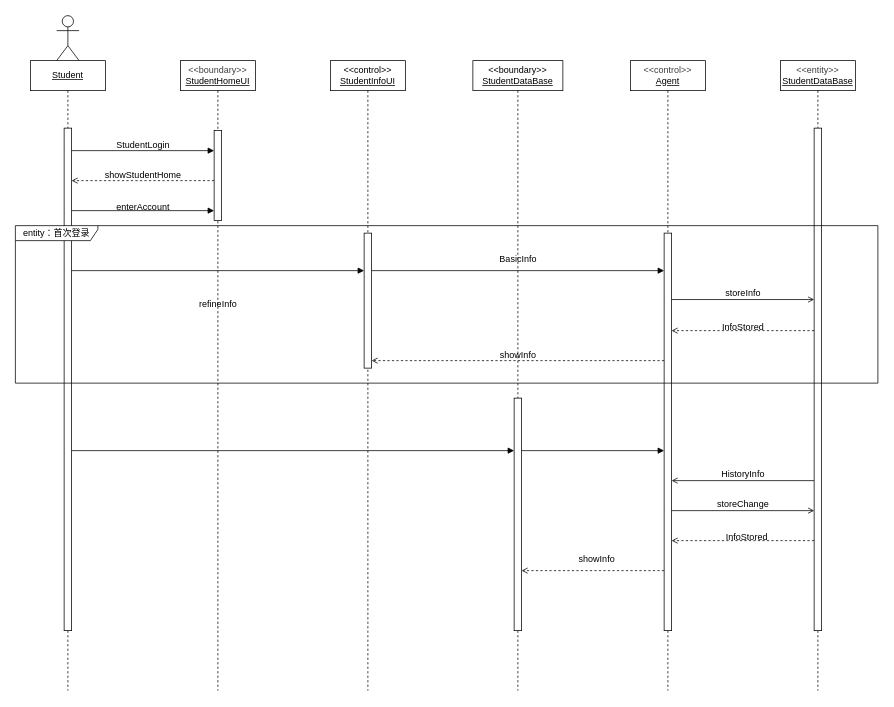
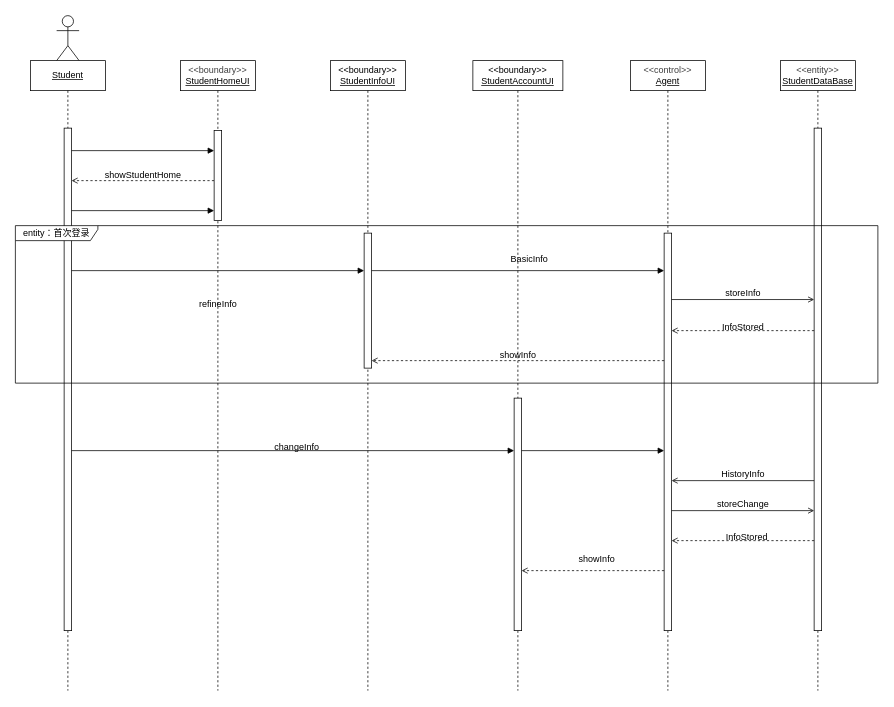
  <mxCell id="0" />
  <mxCell id="1" parent="0" />
  <mxCell id="2" value="Actor" style="shape=umlActor;verticalLabelPosition=bottom;verticalAlign=top;html=1;" parent="1" vertex="1"><mxGeometry x="75" y="20" width="30" height="60" as="geometry" /></mxCell>
  <mxCell id="3" value="&lt;u&gt;Student&lt;/u&gt;" style="shape=umlLifeline;perimeter=lifelinePerimeter;whiteSpace=wrap;html=1;container=1;dropTarget=0;collapsible=0;recursiveResize=0;outlineConnect=0;portConstraint=eastwest;newEdgeStyle={&quot;edgeStyle&quot;:&quot;elbowEdgeStyle&quot;,&quot;elbow&quot;:&quot;vertical&quot;,&quot;curved&quot;:0,&quot;rounded&quot;:0};" parent="1" vertex="1"><mxGeometry x="40" y="80" width="100" height="840" as="geometry" /></mxCell>
  <mxCell id="4" value="" style="html=1;points=[[0,0,0,0,5],[0,1,0,0,-5],[1,0,0,0,5],[1,1,0,0,-5]];perimeter=orthogonalPerimeter;outlineConnect=0;targetShapes=umlLifeline;portConstraint=eastwest;newEdgeStyle={&quot;curved&quot;:0,&quot;rounded&quot;:0};" parent="3" vertex="1"><mxGeometry x="45" y="90" width="10" height="670" as="geometry" /></mxCell>
  <mxCell id="5" value="&lt;div&gt;&lt;span style=&quot;color: rgb(63, 63, 63);&quot;&gt;&amp;lt;&amp;lt;boundary&amp;gt;&amp;gt;&lt;/span&gt;&lt;/div&gt;&lt;u&gt;StudentHomeUI&lt;/u&gt;" style="shape=umlLifeline;perimeter=lifelinePerimeter;whiteSpace=wrap;html=1;container=1;dropTarget=0;collapsible=0;recursiveResize=0;outlineConnect=0;portConstraint=eastwest;newEdgeStyle={&quot;edgeStyle&quot;:&quot;elbowEdgeStyle&quot;,&quot;elbow&quot;:&quot;vertical&quot;,&quot;curved&quot;:0,&quot;rounded&quot;:0};" parent="1" vertex="1"><mxGeometry x="240" y="80" width="100" height="840" as="geometry" /></mxCell>
  <mxCell id="6" value="&lt;div&gt;&lt;span style=&quot;color: rgb(63, 63, 63);&quot;&gt;&amp;lt;&amp;lt;control&amp;gt;&amp;gt;&lt;/span&gt;&lt;/div&gt;&lt;u&gt;Agent&lt;/u&gt;" style="shape=umlLifeline;perimeter=lifelinePerimeter;whiteSpace=wrap;html=1;container=1;dropTarget=0;collapsible=0;recursiveResize=0;outlineConnect=0;portConstraint=eastwest;newEdgeStyle={&quot;edgeStyle&quot;:&quot;elbowEdgeStyle&quot;,&quot;elbow&quot;:&quot;vertical&quot;,&quot;curved&quot;:0,&quot;rounded&quot;:0};" parent="1" vertex="1"><mxGeometry x="840" y="80" width="100" height="840" as="geometry" /></mxCell>
  <mxCell id="7" value="&lt;div&gt;&lt;span style=&quot;color: rgb(63, 63, 63);&quot;&gt;&amp;lt;&amp;lt;entity&amp;gt;&amp;gt;&lt;/span&gt;&lt;/div&gt;&lt;u&gt;StudentDataBase&lt;/u&gt;" style="shape=umlLifeline;perimeter=lifelinePerimeter;whiteSpace=wrap;html=1;container=1;dropTarget=0;collapsible=0;recursiveResize=0;outlineConnect=0;portConstraint=eastwest;newEdgeStyle={&quot;edgeStyle&quot;:&quot;elbowEdgeStyle&quot;,&quot;elbow&quot;:&quot;vertical&quot;,&quot;curved&quot;:0,&quot;rounded&quot;:0};" parent="1" vertex="1"><mxGeometry x="1040" y="80" width="100" height="840" as="geometry" /></mxCell>
  <mxCell id="8" value="" style="html=1;points=[[0,0,0,0,5],[0,1,0,0,-5],[1,0,0,0,5],[1,1,0,0,-5]];perimeter=orthogonalPerimeter;outlineConnect=0;targetShapes=umlLifeline;portConstraint=eastwest;newEdgeStyle={&quot;curved&quot;:0,&quot;rounded&quot;:0};" parent="7" vertex="1"><mxGeometry x="45" y="90" width="10" height="670" as="geometry" /></mxCell>
  <mxCell id="9" value="" style="html=1;points=[[0,0,0,0,5],[0,1,0,0,-5],[1,0,0,0,5],[1,1,0,0,-5]];perimeter=orthogonalPerimeter;outlineConnect=0;targetShapes=umlLifeline;portConstraint=eastwest;newEdgeStyle={&quot;curved&quot;:0,&quot;rounded&quot;:0};" parent="1" vertex="1"><mxGeometry x="885" y="310" width="10" height="530" as="geometry" /></mxCell>
  <mxCell id="10" value="&lt;span style=&quot;color: rgb(0, 0, 0); font-size: 12px;&quot;&gt;storeChange&lt;/span&gt;" style="html=1;verticalAlign=bottom;labelBackgroundColor=none;endArrow=open;endFill=0;" parent="1" edge="1"><mxGeometry width="160" relative="1" as="geometry"><mxPoint x="895" y="680" as="sourcePoint" /><mxPoint x="1085" y="680" as="targetPoint" /><mxPoint as="offset" /></mxGeometry></mxCell>
  <mxCell id="11" value="InfoStored" style="text;html=1;align=center;verticalAlign=middle;resizable=0;points=[];autosize=1;strokeColor=none;fillColor=none;" parent="1" vertex="1"><mxGeometry x="955" y="700" width="80" height="30" as="geometry" /></mxCell>
  <mxCell id="12" value="showInfo" style="text;html=1;align=center;verticalAlign=middle;resizable=0;points=[];autosize=1;strokeColor=none;fillColor=none;" parent="1" vertex="1"><mxGeometry x="760" y="730" width="70" height="30" as="geometry" /></mxCell>
  <mxCell id="13" value="entity：首次登录" style="shape=umlFrame;whiteSpace=wrap;html=1;pointerEvents=0;recursiveResize=0;container=1;collapsible=0;width=110;height=20;" parent="1" vertex="1"><mxGeometry x="20" y="300" width="1150" height="210" as="geometry" /></mxCell>
  <mxCell id="14" value="InfoStored" style="text;html=1;align=center;verticalAlign=middle;resizable=0;points=[];autosize=1;strokeColor=none;fillColor=none;" parent="13" vertex="1"><mxGeometry x="930" y="120" width="80" height="30" as="geometry" /></mxCell>
  <mxCell id="15" value="" style="html=1;verticalAlign=bottom;labelBackgroundColor=none;endArrow=block;endFill=1;" parent="13" edge="1"><mxGeometry width="160" relative="1" as="geometry"><mxPoint x="75" y="60" as="sourcePoint" /><mxPoint x="465" y="60" as="targetPoint" /></mxGeometry></mxCell>
  <mxCell id="16" value="refineInfo" style="text;html=1;align=center;verticalAlign=middle;resizable=0;points=[];autosize=1;strokeColor=none;fillColor=none;" parent="13" vertex="1"><mxGeometry x="235" y="90" width="70" height="30" as="geometry" /></mxCell>
  <mxCell id="17" value="" style="html=1;verticalAlign=bottom;labelBackgroundColor=none;endArrow=block;endFill=1;" parent="13" target="9" edge="1"><mxGeometry width="160" relative="1" as="geometry"><mxPoint x="467.5" y="60" as="sourcePoint" /><mxPoint x="862.5" y="60" as="targetPoint" /></mxGeometry></mxCell>
  <mxCell id="18" value="&lt;span style=&quot;color: rgb(0, 0, 0); font-size: 12px;&quot;&gt;storeInfo&lt;/span&gt;" style="html=1;verticalAlign=bottom;labelBackgroundColor=none;endArrow=open;endFill=0;" parent="13" edge="1"><mxGeometry width="160" relative="1" as="geometry"><mxPoint x="875" y="98.55" as="sourcePoint" /><mxPoint x="1065.0" y="98.55" as="targetPoint" /><mxPoint as="offset" /></mxGeometry></mxCell>
  <mxCell id="19" value="" style="html=1;verticalAlign=bottom;labelBackgroundColor=none;endArrow=open;endFill=0;dashed=1;" parent="13" edge="1" target="9"><mxGeometry width="160" relative="1" as="geometry"><mxPoint x="1065" y="140" as="sourcePoint" /><mxPoint x="890" y="140" as="targetPoint" /></mxGeometry></mxCell>
- <mxCell id="20" value="&lt;div&gt;&amp;lt;&amp;lt;boundary&amp;gt;&amp;gt;&lt;/div&gt;&lt;div&gt;&lt;u&gt;StudentDataBase&lt;/u&gt;&lt;/div&gt;" style="shape=umlLifeline;perimeter=lifelinePerimeter;whiteSpace=wrap;html=1;container=1;dropTarget=0;collapsible=0;recursiveResize=0;outlineConnect=0;portConstraint=eastwest;newEdgeStyle={&quot;edgeStyle&quot;:&quot;elbowEdgeStyle&quot;,&quot;elbow&quot;:&quot;vertical&quot;,&quot;curved&quot;:0,&quot;rounded&quot;:0};" parent="13" vertex="1"><mxGeometry x="610" y="-220" width="120" height="840" as="geometry" /></mxCell>
+ <mxCell id="20" value="&lt;div&gt;&amp;lt;&amp;lt;boundary&amp;gt;&amp;gt;&lt;/div&gt;&lt;div&gt;&lt;u&gt;StudentAccountUI&lt;/u&gt;&lt;/div&gt;" style="shape=umlLifeline;perimeter=lifelinePerimeter;whiteSpace=wrap;html=1;container=1;dropTarget=0;collapsible=0;recursiveResize=0;outlineConnect=0;portConstraint=eastwest;newEdgeStyle={&quot;edgeStyle&quot;:&quot;elbowEdgeStyle&quot;,&quot;elbow&quot;:&quot;vertical&quot;,&quot;curved&quot;:0,&quot;rounded&quot;:0};" parent="13" vertex="1"><mxGeometry x="610" y="-220" width="120" height="840" as="geometry" /></mxCell>
  <mxCell id="21" value="" style="html=1;points=[[0,0,0,0,5],[0,1,0,0,-5],[1,0,0,0,5],[1,1,0,0,-5]];perimeter=orthogonalPerimeter;outlineConnect=0;targetShapes=umlLifeline;portConstraint=eastwest;newEdgeStyle={&quot;curved&quot;:0,&quot;rounded&quot;:0};" parent="20" vertex="1"><mxGeometry x="55" y="450" width="10" height="310" as="geometry" /></mxCell>
  <mxCell id="22" value="" style="html=1;verticalAlign=bottom;labelBackgroundColor=none;endArrow=open;endFill=0;dashed=1;" edge="1" parent="13"><mxGeometry width="160" relative="1" as="geometry"><mxPoint x="865" y="180" as="sourcePoint" /><mxPoint x="475" y="180" as="targetPoint" /></mxGeometry></mxCell>
- <mxCell id="23" value="&lt;div&gt;&amp;lt;&amp;lt;control&amp;gt;&amp;gt;&lt;/div&gt;&lt;div&gt;&lt;u&gt;StudentInfoUI&lt;/u&gt;&lt;/div&gt;" style="shape=umlLifeline;perimeter=lifelinePerimeter;whiteSpace=wrap;html=1;container=1;dropTarget=0;collapsible=0;recursiveResize=0;outlineConnect=0;portConstraint=eastwest;newEdgeStyle={&quot;edgeStyle&quot;:&quot;elbowEdgeStyle&quot;,&quot;elbow&quot;:&quot;vertical&quot;,&quot;curved&quot;:0,&quot;rounded&quot;:0};" parent="1" vertex="1"><mxGeometry x="440" y="80" width="100" height="840" as="geometry" /></mxCell>
+ <mxCell id="23" value="&lt;div&gt;&amp;lt;&amp;lt;boundary&amp;gt;&amp;gt;&lt;/div&gt;&lt;div&gt;&lt;u&gt;StudentInfoUI&lt;/u&gt;&lt;/div&gt;" style="shape=umlLifeline;perimeter=lifelinePerimeter;whiteSpace=wrap;html=1;container=1;dropTarget=0;collapsible=0;recursiveResize=0;outlineConnect=0;portConstraint=eastwest;newEdgeStyle={&quot;edgeStyle&quot;:&quot;elbowEdgeStyle&quot;,&quot;elbow&quot;:&quot;vertical&quot;,&quot;curved&quot;:0,&quot;rounded&quot;:0};" parent="1" vertex="1"><mxGeometry x="440" y="80" width="100" height="840" as="geometry" /></mxCell>
  <mxCell id="24" value="" style="html=1;points=[[0,0,0,0,5],[0,1,0,0,-5],[1,0,0,0,5],[1,1,0,0,-5]];perimeter=orthogonalPerimeter;outlineConnect=0;targetShapes=umlLifeline;portConstraint=eastwest;newEdgeStyle={&quot;curved&quot;:0,&quot;rounded&quot;:0};" parent="23" vertex="1"><mxGeometry x="45" y="230" width="10" height="180" as="geometry" /></mxCell>
  <mxCell id="25" value="" style="html=1;verticalAlign=bottom;labelBackgroundColor=none;endArrow=block;endFill=1;" parent="1" edge="1"><mxGeometry width="160" relative="1" as="geometry"><mxPoint x="95" y="200" as="sourcePoint" /><mxPoint x="285" y="200" as="targetPoint" /></mxGeometry></mxCell>
- <mxCell id="26" value="StudentLogin" style="text;html=1;align=center;verticalAlign=middle;resizable=0;points=[];autosize=1;strokeColor=none;fillColor=none;" parent="1" vertex="1"><mxGeometry x="145" y="178" width="90" height="30" as="geometry" /></mxCell>
  <mxCell id="27" value="showStudentHome" style="text;html=1;align=center;verticalAlign=middle;resizable=0;points=[];autosize=1;strokeColor=none;fillColor=none;" parent="1" vertex="1"><mxGeometry x="130" y="218" width="120" height="30" as="geometry" /></mxCell>
  <mxCell id="28" value="" style="html=1;verticalAlign=bottom;labelBackgroundColor=none;endArrow=open;endFill=0;dashed=1;" parent="1" source="31" edge="1"><mxGeometry width="160" relative="1" as="geometry"><mxPoint x="285" y="240" as="sourcePoint" /><mxPoint x="95" y="240" as="targetPoint" /></mxGeometry></mxCell>
- <mxCell id="29" value="BasicInfo" style="text;html=1;align=center;verticalAlign=middle;resizable=0;points=[];autosize=1;strokeColor=none;fillColor=none;" parent="1" vertex="1"><mxGeometry x="655" y="330" width="70" height="30" as="geometry" /></mxCell>
+ <mxCell id="29" value="BasicInfo" style="text;html=1;align=center;verticalAlign=middle;resizable=0;points=[];autosize=1;strokeColor=none;fillColor=none;" parent="1" vertex="1"><mxGeometry x="670" y="330" width="70" height="30" as="geometry" /></mxCell>
  <mxCell id="30" value="" style="html=1;verticalAlign=bottom;labelBackgroundColor=none;endArrow=open;endFill=0;dashed=1;" parent="1" target="31" edge="1"><mxGeometry width="160" relative="1" as="geometry"><mxPoint x="285" y="240" as="sourcePoint" /><mxPoint x="95" y="240" as="targetPoint" /></mxGeometry></mxCell>
  <mxCell id="31" value="" style="html=1;points=[[0,0,0,0,5],[0,1,0,0,-5],[1,0,0,0,5],[1,1,0,0,-5]];perimeter=orthogonalPerimeter;outlineConnect=0;targetShapes=umlLifeline;portConstraint=eastwest;newEdgeStyle={&quot;curved&quot;:0,&quot;rounded&quot;:0};" parent="1" vertex="1"><mxGeometry x="285" y="173" width="10" height="120" as="geometry" /></mxCell>
  <mxCell id="32" value="" style="html=1;verticalAlign=bottom;labelBackgroundColor=none;endArrow=block;endFill=1;" parent="1" edge="1"><mxGeometry width="160" relative="1" as="geometry"><mxPoint x="95" y="280" as="sourcePoint" /><mxPoint x="285" y="280" as="targetPoint" /></mxGeometry></mxCell>
- <mxCell id="33" value="enterAccount" style="text;html=1;align=center;verticalAlign=middle;resizable=0;points=[];autosize=1;strokeColor=none;fillColor=none;" parent="1" vertex="1"><mxGeometry x="145" y="260" width="90" height="30" as="geometry" /></mxCell>
  <mxCell id="34" value="" style="html=1;verticalAlign=bottom;labelBackgroundColor=none;endArrow=block;endFill=1;" parent="1" edge="1" source="4"><mxGeometry width="160" relative="1" as="geometry"><mxPoint x="97.19" y="600" as="sourcePoint" /><mxPoint x="685" y="600" as="targetPoint" /></mxGeometry></mxCell>
+ <mxCell id="35" value="changeInfo" style="text;html=1;align=center;verticalAlign=middle;resizable=0;points=[];autosize=1;strokeColor=none;fillColor=none;" parent="1" vertex="1"><mxGeometry x="355" y="580" width="80" height="30" as="geometry" /></mxCell>
  <mxCell id="36" value="" style="html=1;verticalAlign=bottom;labelBackgroundColor=none;endArrow=block;endFill=1;" parent="1" edge="1"><mxGeometry width="160" relative="1" as="geometry"><mxPoint x="695" y="600" as="sourcePoint" /><mxPoint x="885" y="600" as="targetPoint" /></mxGeometry></mxCell>
  <mxCell id="37" value="&lt;span style=&quot;color: rgb(0, 0, 0); font-size: 12px;&quot;&gt;HistoryInfo&lt;/span&gt;" style="html=1;verticalAlign=bottom;labelBackgroundColor=none;endArrow=open;endFill=0;" parent="1" edge="1"><mxGeometry width="160" relative="1" as="geometry"><mxPoint x="1085" y="640" as="sourcePoint" /><mxPoint x="895" y="640" as="targetPoint" /><mxPoint as="offset" /></mxGeometry></mxCell>
  <mxCell id="38" value="" style="html=1;verticalAlign=bottom;labelBackgroundColor=none;endArrow=open;endFill=0;dashed=1;" parent="1" edge="1"><mxGeometry width="160" relative="1" as="geometry"><mxPoint x="885" y="760" as="sourcePoint" /><mxPoint x="695" y="760" as="targetPoint" /></mxGeometry></mxCell>
  <mxCell id="39" value="" style="html=1;verticalAlign=bottom;labelBackgroundColor=none;endArrow=open;endFill=0;dashed=1;" parent="1" edge="1"><mxGeometry width="160" relative="1" as="geometry"><mxPoint x="1085" y="720" as="sourcePoint" /><mxPoint x="895" y="720" as="targetPoint" /></mxGeometry></mxCell>
  <mxCell id="40" value="showInfo" style="text;html=1;align=center;verticalAlign=middle;resizable=0;points=[];autosize=1;strokeColor=none;fillColor=none;" vertex="1" parent="1"><mxGeometry x="655" y="458" width="70" height="30" as="geometry" /></mxCell>
